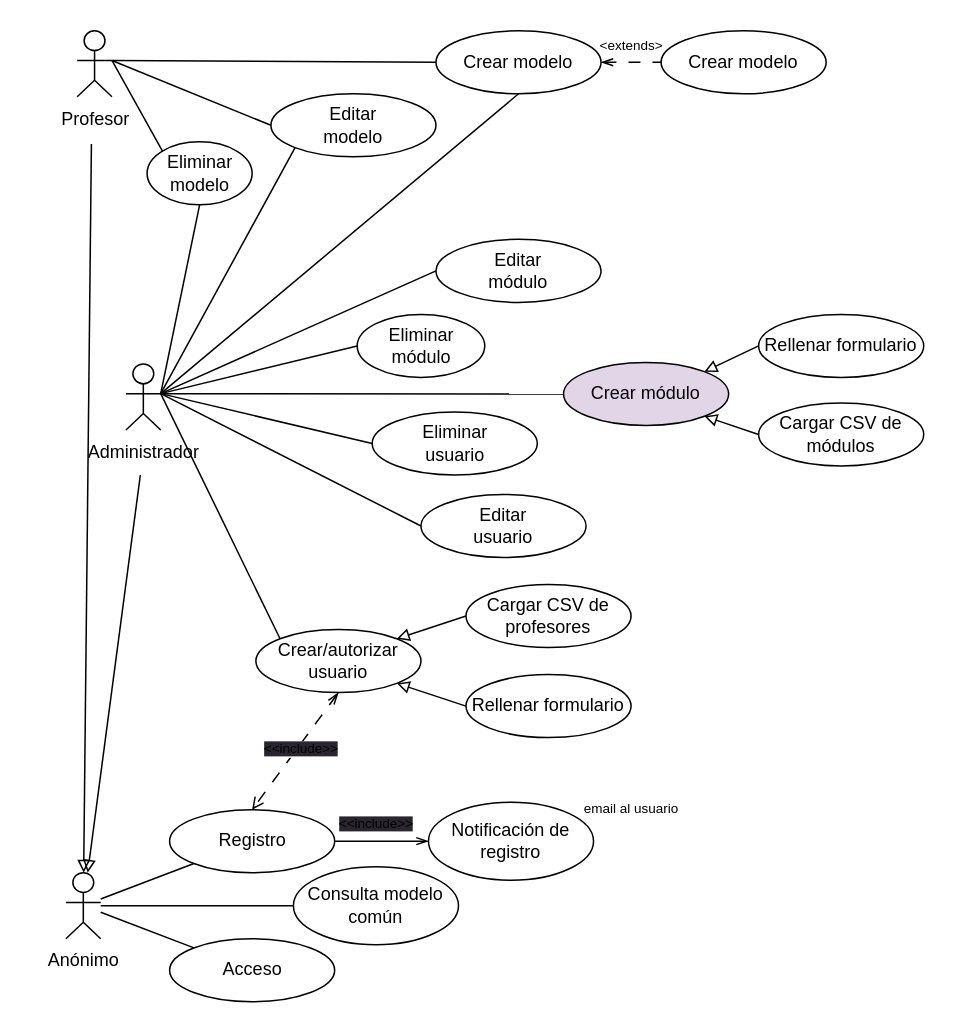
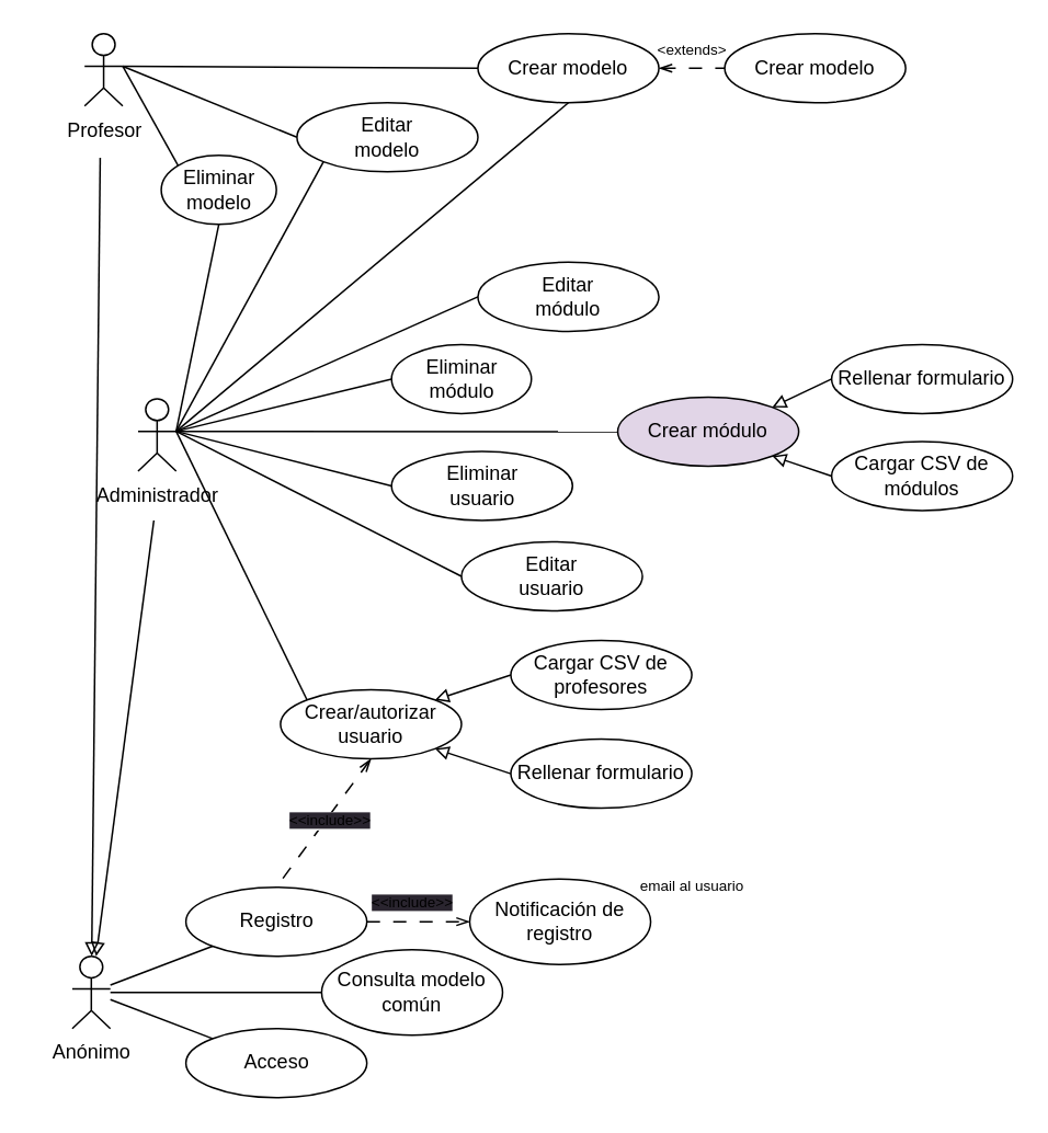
  <mxCell id="0" />
  <mxCell id="1" parent="0" />
  <mxCell id="2" value="" style="group" vertex="1" connectable="0" parent="1"><mxGeometry x="70" y="242" width="75" height="74" as="geometry" /></mxCell>
  <mxCell id="3" value="" style="html=1;outlineConnect=0;whiteSpace=wrap;fillColor=none;verticalLabelPosition=bottom;verticalAlign=top;align=center;shape=mxgraph.archimate3.actor;gradientColor=default;" vertex="1" parent="2"><mxGeometry x="13.42" width="23.16" height="44" as="geometry" /></mxCell>
  <mxCell id="4" value="Administrador" style="text;html=1;align=center;verticalAlign=middle;resizable=0;points=[];autosize=1;strokeColor=none;fillColor=none;" vertex="1" parent="2"><mxGeometry x="-25" y="44" width="100" height="30" as="geometry" /></mxCell>
  <mxCell id="5" value="" style="group" connectable="0" vertex="1" parent="1"><mxGeometry x="37.5" y="20" width="60" height="74" as="geometry" /></mxCell>
  <mxCell id="6" value="" style="html=1;outlineConnect=0;whiteSpace=wrap;fillColor=none;verticalLabelPosition=bottom;verticalAlign=top;align=center;shape=mxgraph.archimate3.actor;gradientColor=default;" vertex="1" parent="5"><mxGeometry x="13.42" width="23.16" height="44" as="geometry" /></mxCell>
  <mxCell id="7" value="Profesor" style="text;html=1;align=center;verticalAlign=middle;resizable=0;points=[];autosize=1;strokeColor=none;fillColor=none;" vertex="1" parent="5"><mxGeometry x="-10" y="44" width="70" height="30" as="geometry" /></mxCell>
  <mxCell id="8" value="" style="group" vertex="1" connectable="0" parent="1"><mxGeometry x="30" y="581" width="75" height="74" as="geometry" /></mxCell>
  <mxCell id="9" value="" style="html=1;outlineConnect=0;whiteSpace=wrap;fillColor=none;verticalLabelPosition=bottom;verticalAlign=top;align=center;shape=mxgraph.archimate3.actor;gradientColor=default;" vertex="1" parent="8"><mxGeometry x="13.42" width="23.16" height="44" as="geometry" /></mxCell>
  <mxCell id="10" value="Anónimo" style="text;html=1;align=center;verticalAlign=middle;resizable=0;points=[];autosize=1;strokeColor=none;fillColor=none;" vertex="1" parent="8"><mxGeometry x="-10" y="44" width="70" height="30" as="geometry" /></mxCell>
  <mxCell id="11" value="Acceso" style="ellipse;whiteSpace=wrap;html=1;" vertex="1" parent="1"><mxGeometry x="112.5" y="625" width="110" height="42" as="geometry" /></mxCell>
- <mxCell id="12" value="" style="edgeStyle=none;html=1;fontSize=9;startArrow=none;startFill=0;endArrow=openThin;endFill=0;dashed=0;dashPattern=8 8;" edge="1" parent="1" source="13" target="54"><mxGeometry relative="1" as="geometry" /></mxCell>
+ <mxCell id="12" value="" style="edgeStyle=none;html=1;fontSize=9;startArrow=none;startFill=0;endArrow=openThin;endFill=0;dashed=1;dashPattern=8 8;" edge="1" parent="1" source="13" target="54"><mxGeometry relative="1" as="geometry" /></mxCell>
  <mxCell id="13" value="Registro" style="ellipse;whiteSpace=wrap;html=1;" vertex="1" parent="1"><mxGeometry x="112.5" y="539" width="110" height="42" as="geometry" /></mxCell>
  <mxCell id="14" value="" style="edgeStyle=none;html=1;fontSize=9;startArrow=openThin;startFill=0;endArrow=none;endFill=0;dashed=1;dashPattern=8 8;" edge="1" parent="1" source="15" target="49"><mxGeometry relative="1" as="geometry" /></mxCell>
  <mxCell id="15" value="Crear modelo" style="ellipse;whiteSpace=wrap;html=1;" vertex="1" parent="1"><mxGeometry x="290" y="20" width="110" height="42" as="geometry" /></mxCell>
  <mxCell id="16" value="" style="edgeStyle=none;html=1;endArrow=none;endFill=0;" edge="1" parent="1" source="9" target="13"><mxGeometry relative="1" as="geometry" /></mxCell>
  <mxCell id="17" value="" style="edgeStyle=none;html=1;endArrow=none;endFill=0;" edge="1" parent="1" source="9" target="11"><mxGeometry relative="1" as="geometry" /></mxCell>
  <mxCell id="18" style="edgeStyle=none;html=1;entryX=0;entryY=0.5;entryDx=0;entryDy=0;fontSize=9;endArrow=none;endFill=0;startArrow=block;startFill=0;exitX=1;exitY=0;exitDx=0;exitDy=0;" edge="1" parent="1" source="22" target="26"><mxGeometry relative="1" as="geometry" /></mxCell>
  <mxCell id="19" style="edgeStyle=none;html=1;exitX=1;exitY=1;exitDx=0;exitDy=0;entryX=0;entryY=0.5;entryDx=0;entryDy=0;fontSize=9;endArrow=none;endFill=0;startArrow=block;startFill=0;" edge="1" parent="1" source="22" target="28"><mxGeometry relative="1" as="geometry" /></mxCell>
- <mxCell id="20" style="edgeStyle=none;html=1;exitX=0.5;exitY=1;exitDx=0;exitDy=0;entryX=0.5;entryY=0;entryDx=0;entryDy=0;dashed=1;dashPattern=8 8;fontSize=9;startArrow=openThin;startFill=0;endArrow=open;endFill=0;" edge="1" parent="1" source="22" target="13"><mxGeometry relative="1" as="geometry" /></mxCell>
+ <mxCell id="20" style="edgeStyle=none;html=1;exitX=0.5;exitY=1;exitDx=0;exitDy=0;entryX=0.5;entryY=0;entryDx=0;entryDy=0;dashed=1;dashPattern=8 8;fontSize=9;startArrow=openThin;startFill=0;endArrow=none;endFill=0;" edge="1" parent="1" source="22" target="13"><mxGeometry relative="1" as="geometry" /></mxCell>
  <mxCell id="21" value="&lt;span style=&quot;background-color: rgb(42, 37, 47);&quot;&gt;&amp;lt;&amp;lt;include&amp;gt;&amp;gt;&lt;/span&gt;" style="edgeLabel;html=1;align=center;verticalAlign=middle;resizable=0;points=[];fontSize=9;" connectable="0" vertex="1" parent="20"><mxGeometry x="-0.467" relative="1" as="geometry"><mxPoint x="-10" y="17" as="offset" /></mxGeometry></mxCell>
  <mxCell id="22" value="Crear/autorizar&lt;br&gt;usuario" style="ellipse;whiteSpace=wrap;html=1;" vertex="1" parent="1"><mxGeometry x="170" y="419" width="110" height="42" as="geometry" /></mxCell>
  <mxCell id="23" style="edgeStyle=none;html=1;exitX=1;exitY=0.45;exitDx=0;exitDy=0;exitPerimeter=0;entryX=0;entryY=0;entryDx=0;entryDy=0;endArrow=none;endFill=0;" edge="1" parent="1" source="3" target="22"><mxGeometry relative="1" as="geometry" /></mxCell>
  <mxCell id="24" value="Consulta modelo común" style="ellipse;whiteSpace=wrap;html=1;" vertex="1" parent="1"><mxGeometry x="195" y="577" width="110" height="52" as="geometry" /></mxCell>
  <mxCell id="25" style="edgeStyle=none;html=1;entryX=0;entryY=0.5;entryDx=0;entryDy=0;fontSize=9;endArrow=none;endFill=0;" edge="1" parent="1" source="9" target="24"><mxGeometry relative="1" as="geometry" /></mxCell>
  <mxCell id="26" value="Cargar CSV de profesores" style="ellipse;whiteSpace=wrap;html=1;" vertex="1" parent="1"><mxGeometry x="310" y="389" width="110" height="42" as="geometry" /></mxCell>
  <mxCell id="27" value="Crear módulo" style="ellipse;whiteSpace=wrap;html=1;fillColor=#e1d5e7;" vertex="1" parent="1"><mxGeometry x="375" y="241" width="110" height="42" as="geometry" /></mxCell>
  <mxCell id="28" value="Rellenar formulario" style="ellipse;whiteSpace=wrap;html=1;" vertex="1" parent="1"><mxGeometry x="310" y="449" width="110" height="42" as="geometry" /></mxCell>
  <mxCell id="29" style="edgeStyle=none;html=1;fontSize=9;startArrow=block;startFill=0;endArrow=none;endFill=0;" edge="1" parent="1" source="9" target="4"><mxGeometry relative="1" as="geometry" /></mxCell>
  <mxCell id="30" style="edgeStyle=none;html=1;entryX=0.47;entryY=1.048;entryDx=0;entryDy=0;entryPerimeter=0;fontSize=9;startArrow=block;startFill=0;endArrow=none;endFill=0;" edge="1" parent="1" source="9" target="7"><mxGeometry relative="1" as="geometry" /></mxCell>
- <mxCell id="31" value="Eliminar &lt;br&gt;usuario" style="ellipse;whiteSpace=wrap;html=1;" vertex="1" parent="1"><mxGeometry x="247.5" y="274" width="110" height="42" as="geometry" /></mxCell>
+ <mxCell id="31" value="Eliminar &lt;br&gt;usuario" style="ellipse;whiteSpace=wrap;html=1;" vertex="1" parent="1"><mxGeometry x="237.5" y="274" width="110" height="42" as="geometry" /></mxCell>
  <mxCell id="32" value="Editar&lt;br&gt;usuario" style="ellipse;whiteSpace=wrap;html=1;" vertex="1" parent="1"><mxGeometry x="280" y="329" width="110" height="42" as="geometry" /></mxCell>
  <mxCell id="33" style="edgeStyle=none;html=1;exitX=1;exitY=0.45;exitDx=0;exitDy=0;exitPerimeter=0;entryX=0;entryY=0.5;entryDx=0;entryDy=0;fontSize=9;startArrow=none;startFill=0;endArrow=none;endFill=0;" edge="1" parent="1" source="3" target="31"><mxGeometry relative="1" as="geometry" /></mxCell>
  <mxCell id="34" style="edgeStyle=none;html=1;exitX=1;exitY=0.45;exitDx=0;exitDy=0;exitPerimeter=0;entryX=0;entryY=0.5;entryDx=0;entryDy=0;fontSize=9;startArrow=none;startFill=0;endArrow=none;endFill=0;" edge="1" parent="1" source="3" target="32"><mxGeometry relative="1" as="geometry" /></mxCell>
  <mxCell id="35" value="Editar&lt;br&gt;módulo" style="ellipse;whiteSpace=wrap;html=1;" vertex="1" parent="1"><mxGeometry x="290" y="159" width="110" height="42" as="geometry" /></mxCell>
  <mxCell id="36" value="Eliminar&lt;br&gt;módulo" style="ellipse;whiteSpace=wrap;html=1;" vertex="1" parent="1"><mxGeometry x="237.5" y="209" width="85" height="42" as="geometry" /></mxCell>
  <mxCell id="37" style="edgeStyle=none;html=1;exitX=0;exitY=0.5;exitDx=0;exitDy=0;entryX=1;entryY=0;entryDx=0;entryDy=0;fontSize=9;startArrow=none;startFill=0;endArrow=block;endFill=0;" edge="1" parent="1" source="38" target="27"><mxGeometry relative="1" as="geometry" /></mxCell>
  <mxCell id="38" value="Rellenar formulario" style="ellipse;whiteSpace=wrap;html=1;" vertex="1" parent="1"><mxGeometry x="505" y="209" width="110" height="42" as="geometry" /></mxCell>
  <mxCell id="39" style="edgeStyle=none;html=1;exitX=0;exitY=0.5;exitDx=0;exitDy=0;entryX=1;entryY=1;entryDx=0;entryDy=0;fontSize=9;startArrow=none;startFill=0;endArrow=block;endFill=0;" edge="1" parent="1" source="40" target="27"><mxGeometry relative="1" as="geometry" /></mxCell>
  <mxCell id="40" value="Cargar CSV de módulos" style="ellipse;whiteSpace=wrap;html=1;" vertex="1" parent="1"><mxGeometry x="505" y="268" width="110" height="42" as="geometry" /></mxCell>
  <mxCell id="41" style="edgeStyle=none;html=1;exitX=1;exitY=0.45;exitDx=0;exitDy=0;exitPerimeter=0;entryX=0;entryY=0.5;entryDx=0;entryDy=0;fontSize=9;startArrow=none;startFill=0;endArrow=none;endFill=0;" edge="1" parent="1" source="3" target="27"><mxGeometry relative="1" as="geometry" /></mxCell>
  <mxCell id="42" style="edgeStyle=none;html=1;exitX=1;exitY=0.45;exitDx=0;exitDy=0;exitPerimeter=0;entryX=0;entryY=0.5;entryDx=0;entryDy=0;fontSize=9;startArrow=none;startFill=0;endArrow=none;endFill=0;" edge="1" parent="1" source="3" target="35"><mxGeometry relative="1" as="geometry" /></mxCell>
  <mxCell id="43" style="edgeStyle=none;html=1;exitX=1;exitY=0.45;exitDx=0;exitDy=0;exitPerimeter=0;entryX=0;entryY=0.5;entryDx=0;entryDy=0;fontSize=9;startArrow=none;startFill=0;endArrow=none;endFill=0;" edge="1" parent="1" source="3" target="36"><mxGeometry relative="1" as="geometry" /></mxCell>
  <mxCell id="44" value="Eliminar &lt;br&gt;modelo" style="ellipse;whiteSpace=wrap;html=1;" vertex="1" parent="1"><mxGeometry x="97.5" y="94" width="70" height="42" as="geometry" /></mxCell>
  <mxCell id="45" style="edgeStyle=none;html=1;entryX=0;entryY=0.5;entryDx=0;entryDy=0;fontSize=9;startArrow=none;startFill=0;endArrow=none;endFill=0;exitX=1;exitY=0.45;exitDx=0;exitDy=0;exitPerimeter=0;" edge="1" parent="1" source="6" target="15"><mxGeometry relative="1" as="geometry" /></mxCell>
  <mxCell id="46" style="edgeStyle=none;html=1;entryX=0;entryY=0;entryDx=0;entryDy=0;fontSize=9;startArrow=none;startFill=0;endArrow=none;endFill=0;exitX=1;exitY=0.45;exitDx=0;exitDy=0;exitPerimeter=0;" edge="1" parent="1" source="6" target="44"><mxGeometry relative="1" as="geometry" /></mxCell>
  <mxCell id="47" value="Editar&lt;br&gt;modelo" style="ellipse;whiteSpace=wrap;html=1;" vertex="1" parent="1"><mxGeometry x="180" y="62" width="110" height="42" as="geometry" /></mxCell>
  <mxCell id="48" style="edgeStyle=none;html=1;entryX=0;entryY=0.5;entryDx=0;entryDy=0;fontSize=9;startArrow=none;startFill=0;endArrow=none;endFill=0;exitX=1;exitY=0.45;exitDx=0;exitDy=0;exitPerimeter=0;" edge="1" parent="1" source="6" target="47"><mxGeometry relative="1" as="geometry" /></mxCell>
  <mxCell id="49" value="Crear modelo" style="ellipse;whiteSpace=wrap;html=1;" vertex="1" parent="1"><mxGeometry x="440" y="20" width="110" height="42" as="geometry" /></mxCell>
  <mxCell id="50" value="&amp;lt;extends&amp;gt;" style="text;html=1;align=center;verticalAlign=middle;resizable=0;points=[];autosize=1;strokeColor=none;fillColor=none;fontSize=9;" vertex="1" parent="1"><mxGeometry x="385" y="20" width="70" height="20" as="geometry" /></mxCell>
  <mxCell id="51" style="edgeStyle=none;html=1;exitX=1;exitY=0.45;exitDx=0;exitDy=0;exitPerimeter=0;entryX=0;entryY=1;entryDx=0;entryDy=0;fontSize=9;startArrow=none;startFill=0;endArrow=none;endFill=0;" edge="1" parent="1" source="3" target="47"><mxGeometry relative="1" as="geometry" /></mxCell>
  <mxCell id="52" style="edgeStyle=none;html=1;entryX=0.5;entryY=1;entryDx=0;entryDy=0;fontSize=9;startArrow=none;startFill=0;endArrow=none;endFill=0;exitX=1;exitY=0.45;exitDx=0;exitDy=0;exitPerimeter=0;" edge="1" parent="1" source="3" target="15"><mxGeometry relative="1" as="geometry" /></mxCell>
  <mxCell id="53" style="edgeStyle=none;html=1;entryX=0.5;entryY=1;entryDx=0;entryDy=0;fontSize=9;startArrow=none;startFill=0;endArrow=none;endFill=0;exitX=1;exitY=0.45;exitDx=0;exitDy=0;exitPerimeter=0;" edge="1" parent="1" source="3" target="44"><mxGeometry relative="1" as="geometry" /></mxCell>
  <mxCell id="54" value="Notificación de registro" style="ellipse;whiteSpace=wrap;html=1;" vertex="1" parent="1"><mxGeometry x="285" y="534" width="110" height="52" as="geometry" /></mxCell>
  <mxCell id="55" value="&lt;span style=&quot;background-color: rgb(42, 37, 47);&quot;&gt;&amp;lt;&amp;lt;include&amp;gt;&amp;gt;&lt;/span&gt;" style="edgeLabel;html=1;align=center;verticalAlign=middle;resizable=0;points=[];fontSize=9;" connectable="0" vertex="1" parent="1"><mxGeometry x="249.999" y="548.999" as="geometry" /></mxCell>
  <mxCell id="56" value="email al usuario" style="text;html=1;align=center;verticalAlign=middle;resizable=0;points=[];autosize=1;strokeColor=none;fillColor=none;fontSize=9;" vertex="1" parent="1"><mxGeometry x="375" y="529" width="90" height="20" as="geometry" /></mxCell>
